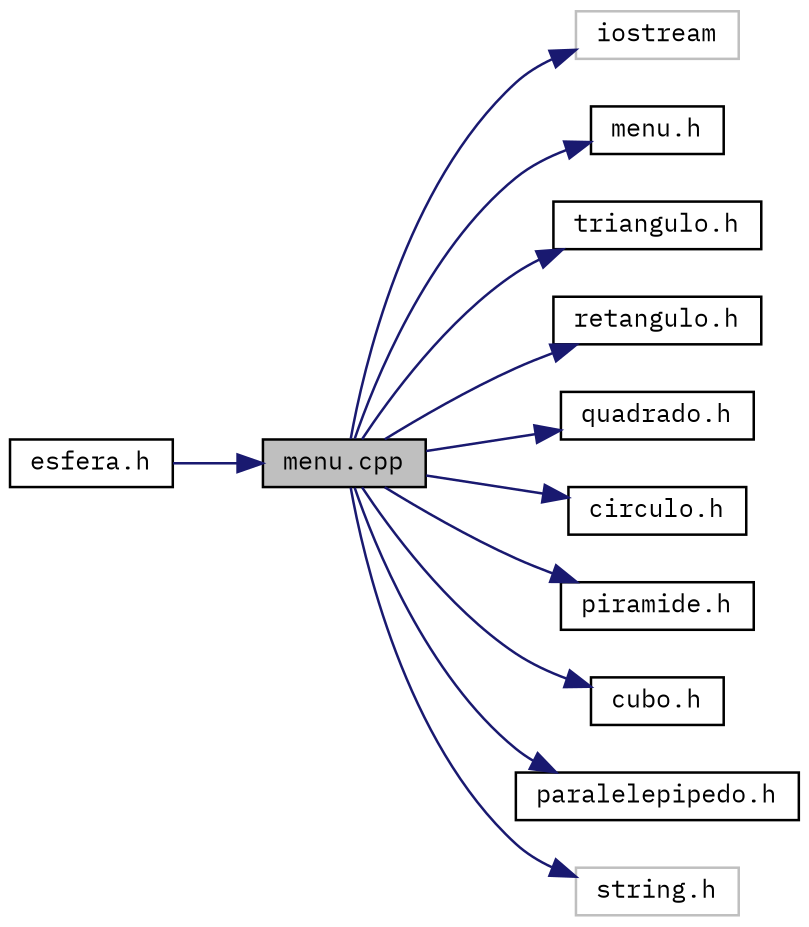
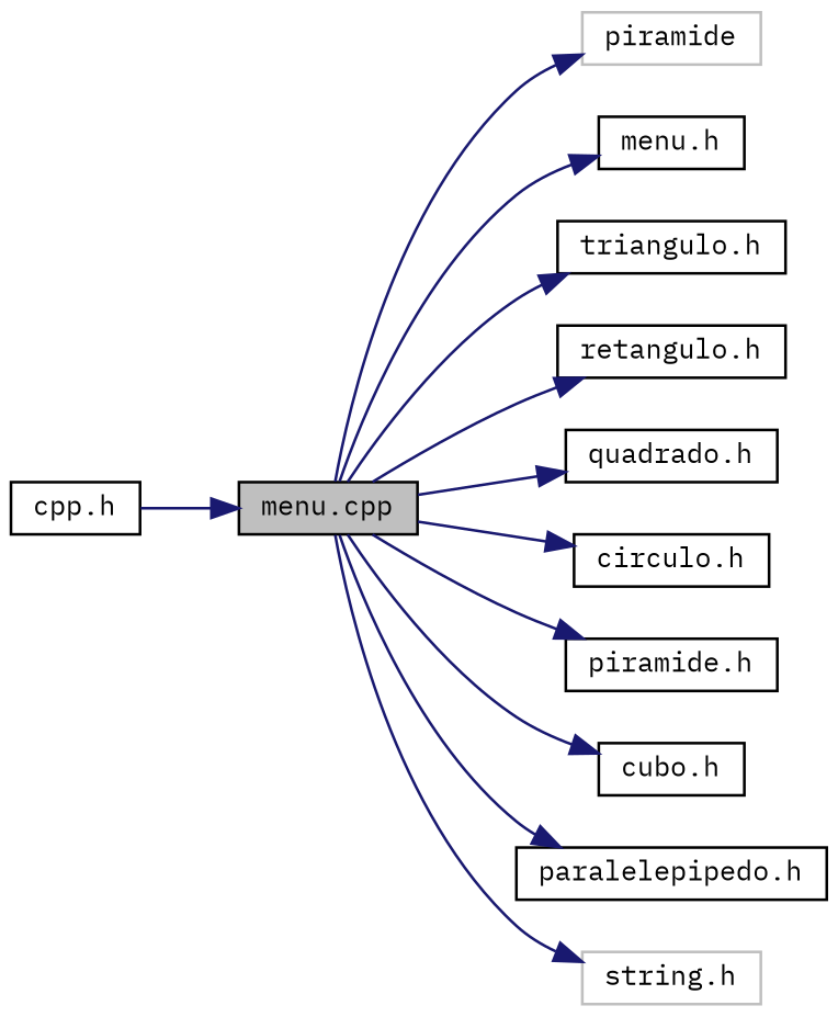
  digraph {
    fontname="IBM Plex Mono"
    rankdir=LR
    node [color=black fillcolor=white fontname="IBM Plex Mono" fontsize=10 shape=record style=filled]
    edge [color=midnightblue fontname="IBM Plex Mono" fontsize=10 labelfontname=Helvetica labelfontsize=10 style=solid]
    n1 [fillcolor=grey75 fontcolor=black height=0.2 label="menu.cpp" width=0.4]
-   n2 [color=grey75 height=0.2 label=iostream width=0.4]
+   n2 [color=grey75 height=0.2 label=piramide width=0.4]
    n3 [height=0.2 label="menu.h" width=0.4]
    n4 [height=0.2 label="triangulo.h" width=0.4]
    n5 [height=0.2 label="retangulo.h" width=0.4]
    n6 [height=0.2 label="quadrado.h" width=0.4]
    n7 [height=0.2 label="circulo.h" width=0.4]
    n8 [height=0.2 label="piramide.h" width=0.4]
    n9 [height=0.2 label="cubo.h" width=0.4]
    n10 [height=0.2 label="paralelepipedo.h" width=0.4]
    n11 [color=grey75 height=0.2 label="string.h" width=0.4]
-   n12 [height=0.2 label="esfera.h" width=0.4]
+   n12 [height=0.2 label="cpp.h" width=0.4]
    n1 -> n2
    n1 -> n3
    n1 -> n4
    n1 -> n5
    n1 -> n6
    n1 -> n7
    n1 -> n8
    n1 -> n9
    n1 -> n10
    n1 -> n11
    n12 -> n1
  }
